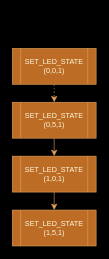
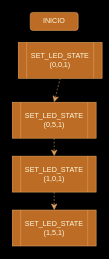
  <mxCell id="0" />
  <mxCell id="1" parent="0" />
  <mxCell id="2" style="edgeStyle=none;curved=1;rounded=0;orthogonalLoop=1;jettySize=auto;html=1;exitX=0.5;exitY=1;exitDx=0;exitDy=0;entryX=0.5;entryY=0;entryDx=0;entryDy=0;fontSize=12;startSize=8;endSize=8;labelBackgroundColor=none;strokeColor=#DDA15E;fontColor=default;dashed=1;" edge="1" parent="1" source="3" target="6"><mxGeometry relative="1" as="geometry" /></mxCell>
- <mxCell id="3" value="SET_LED_STATE&lt;div&gt;(0,0,1)&lt;/div&gt;" style="shape=process;whiteSpace=wrap;html=1;backgroundOutline=1;labelBackgroundColor=none;fillColor=#BC6C25;strokeColor=#DDA15E;fontColor=#FEFAE0;" vertex="1" parent="1"><mxGeometry x="20" y="80" width="140" height="60" as="geometry" /></mxCell>
- <mxCell id="5" style="edgeStyle=none;curved=1;rounded=0;orthogonalLoop=1;jettySize=auto;html=1;exitX=0.5;exitY=1;exitDx=0;exitDy=0;entryX=0.5;entryY=0;entryDx=0;entryDy=0;strokeColor=#DDA15E;fontSize=12;fontColor=#FEFAE0;startSize=8;endSize=8;fillColor=#BC6C25;" edge="1" parent="1" source="6" target="8"><mxGeometry relative="1" as="geometry" /></mxCell>
+ <mxCell id="3" value="SET_LED_STATE&lt;div&gt;(0,0,1)&lt;/div&gt;" style="shape=process;whiteSpace=wrap;html=1;backgroundOutline=1;labelBackgroundColor=none;fillColor=#BC6C25;strokeColor=#DDA15E;fontColor=#FEFAE0;" vertex="1" parent="1"><mxGeometry x="30" y="70" width="140" height="60" as="geometry" /></mxCell>
+ <mxCell id="4" value="INICIO" style="rounded=1;whiteSpace=wrap;html=1;labelBackgroundColor=none;fillColor=#BC6C25;strokeColor=#DDA15E;fontColor=#FEFAE0;" vertex="1" parent="1"><mxGeometry x="50" y="20" width="80" height="30" as="geometry" /></mxCell>
+ <mxCell id="5" style="edgeStyle=none;curved=1;rounded=0;orthogonalLoop=1;jettySize=auto;html=1;exitX=0.5;exitY=1;exitDx=0;exitDy=0;entryX=0.5;entryY=0;entryDx=0;entryDy=0;strokeColor=#DDA15E;fontSize=12;fontColor=#FEFAE0;startSize=8;endSize=8;fillColor=#BC6C25;dashed=1;" edge="1" parent="1" source="6" target="8"><mxGeometry relative="1" as="geometry" /></mxCell>
  <mxCell id="6" value="SET_LED_STATE&lt;div&gt;(0,5,1)&lt;/div&gt;" style="shape=process;whiteSpace=wrap;html=1;backgroundOutline=1;labelBackgroundColor=none;fillColor=#BC6C25;strokeColor=#DDA15E;fontColor=#FEFAE0;" vertex="1" parent="1"><mxGeometry x="20" y="170" width="140" height="60" as="geometry" /></mxCell>
- <mxCell id="7" style="edgeStyle=none;curved=1;rounded=0;orthogonalLoop=1;jettySize=auto;html=1;exitX=0.5;exitY=1;exitDx=0;exitDy=0;entryX=0.5;entryY=0;entryDx=0;entryDy=0;strokeColor=#DDA15E;fontSize=12;fontColor=#FEFAE0;startSize=8;endSize=8;fillColor=#BC6C25;" edge="1" parent="1" source="8" target="9"><mxGeometry relative="1" as="geometry" /></mxCell>
+ <mxCell id="7" style="edgeStyle=none;curved=1;rounded=0;orthogonalLoop=1;jettySize=auto;html=1;exitX=0.5;exitY=1;exitDx=0;exitDy=0;entryX=0.5;entryY=0;entryDx=0;entryDy=0;strokeColor=#DDA15E;fontSize=12;fontColor=#FEFAE0;startSize=8;endSize=8;fillColor=#BC6C25;dashed=1;" edge="1" parent="1" source="8" target="9"><mxGeometry relative="1" as="geometry" /></mxCell>
  <mxCell id="8" value="SET_LED_STATE&lt;div&gt;(1,0,1)&lt;/div&gt;" style="shape=process;whiteSpace=wrap;html=1;backgroundOutline=1;labelBackgroundColor=none;fillColor=#BC6C25;strokeColor=#DDA15E;fontColor=#FEFAE0;" vertex="1" parent="1"><mxGeometry x="20" y="260" width="140" height="60" as="geometry" /></mxCell>
  <mxCell id="9" value="SET_LED_STATE&lt;div&gt;(1,5,1)&lt;/div&gt;" style="shape=process;whiteSpace=wrap;html=1;backgroundOutline=1;labelBackgroundColor=none;fillColor=#BC6C25;strokeColor=#DDA15E;fontColor=#FEFAE0;" vertex="1" parent="1"><mxGeometry x="20" y="350" width="140" height="60" as="geometry" /></mxCell>
